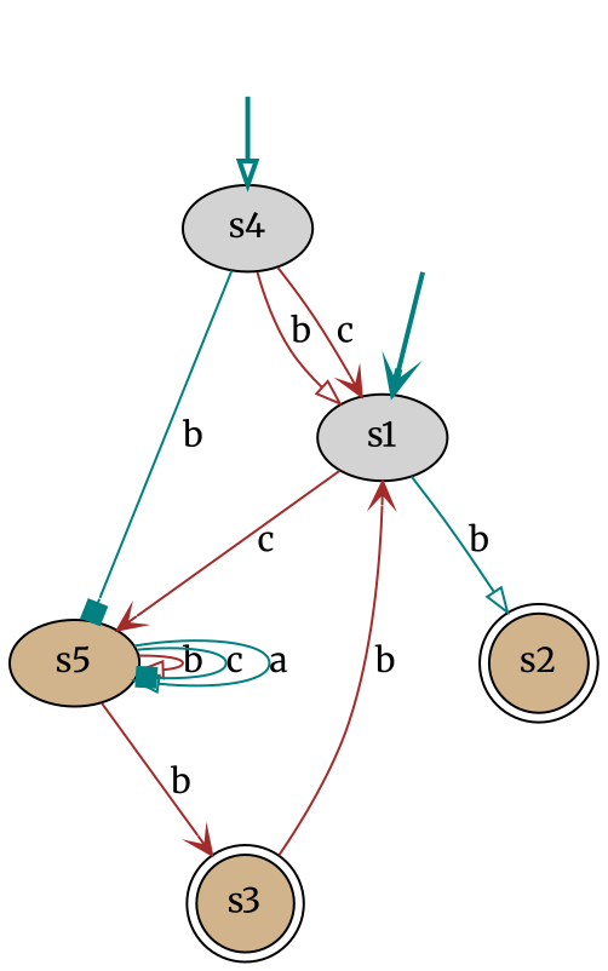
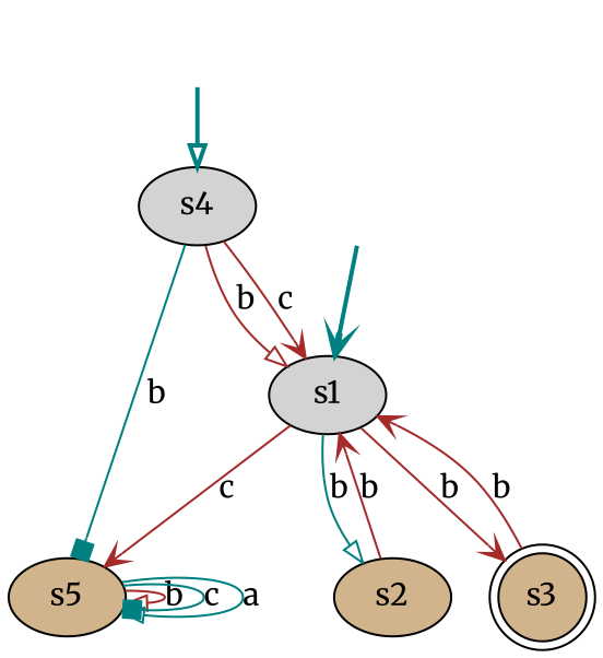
  digraph {
    fontname=Merriweather
    node [fontname=Merriweather style=filled fillcolor=tan]
    edge [arrowhead=vee color=brown fontname=Merriweather]
    fake0 [style=invisible fillcolor=""]
    s4 [fillcolor=lightgrey root=true]
    s1 [fillcolor=lightgrey root=true]
    s5
    fake1 [style=invisible fillcolor=""]
-   s2 [shape=doublecircle]
+   s2 [shape=ellipse]
    s3 [shape=doublecircle]
    fake0 -> s4 [arrowhead=onormal color=teal style=bold]
    s4 -> s1 [arrowhead=onormal label=b]
    s4 -> s1 [label=c]
    s4 -> s5 [arrowhead=box color=teal label=b]
    s1 -> s5 [label=c]
    s1 -> s2 [arrowhead=onormal color=teal label=b]
-   s5 -> s3 [label=b]
+   s1 -> s3 [label=b]
    s5 -> s5 [arrowhead=onormal label=b]
    s5 -> s5 [arrowhead=box color=teal label=c]
    s5 -> s5 [arrowhead=onormal color=teal label=a]
    fake1 -> s1 [color=teal style=bold]
+   s2 -> s1 [label=b]
    s3 -> s1 [label=b]
  }
